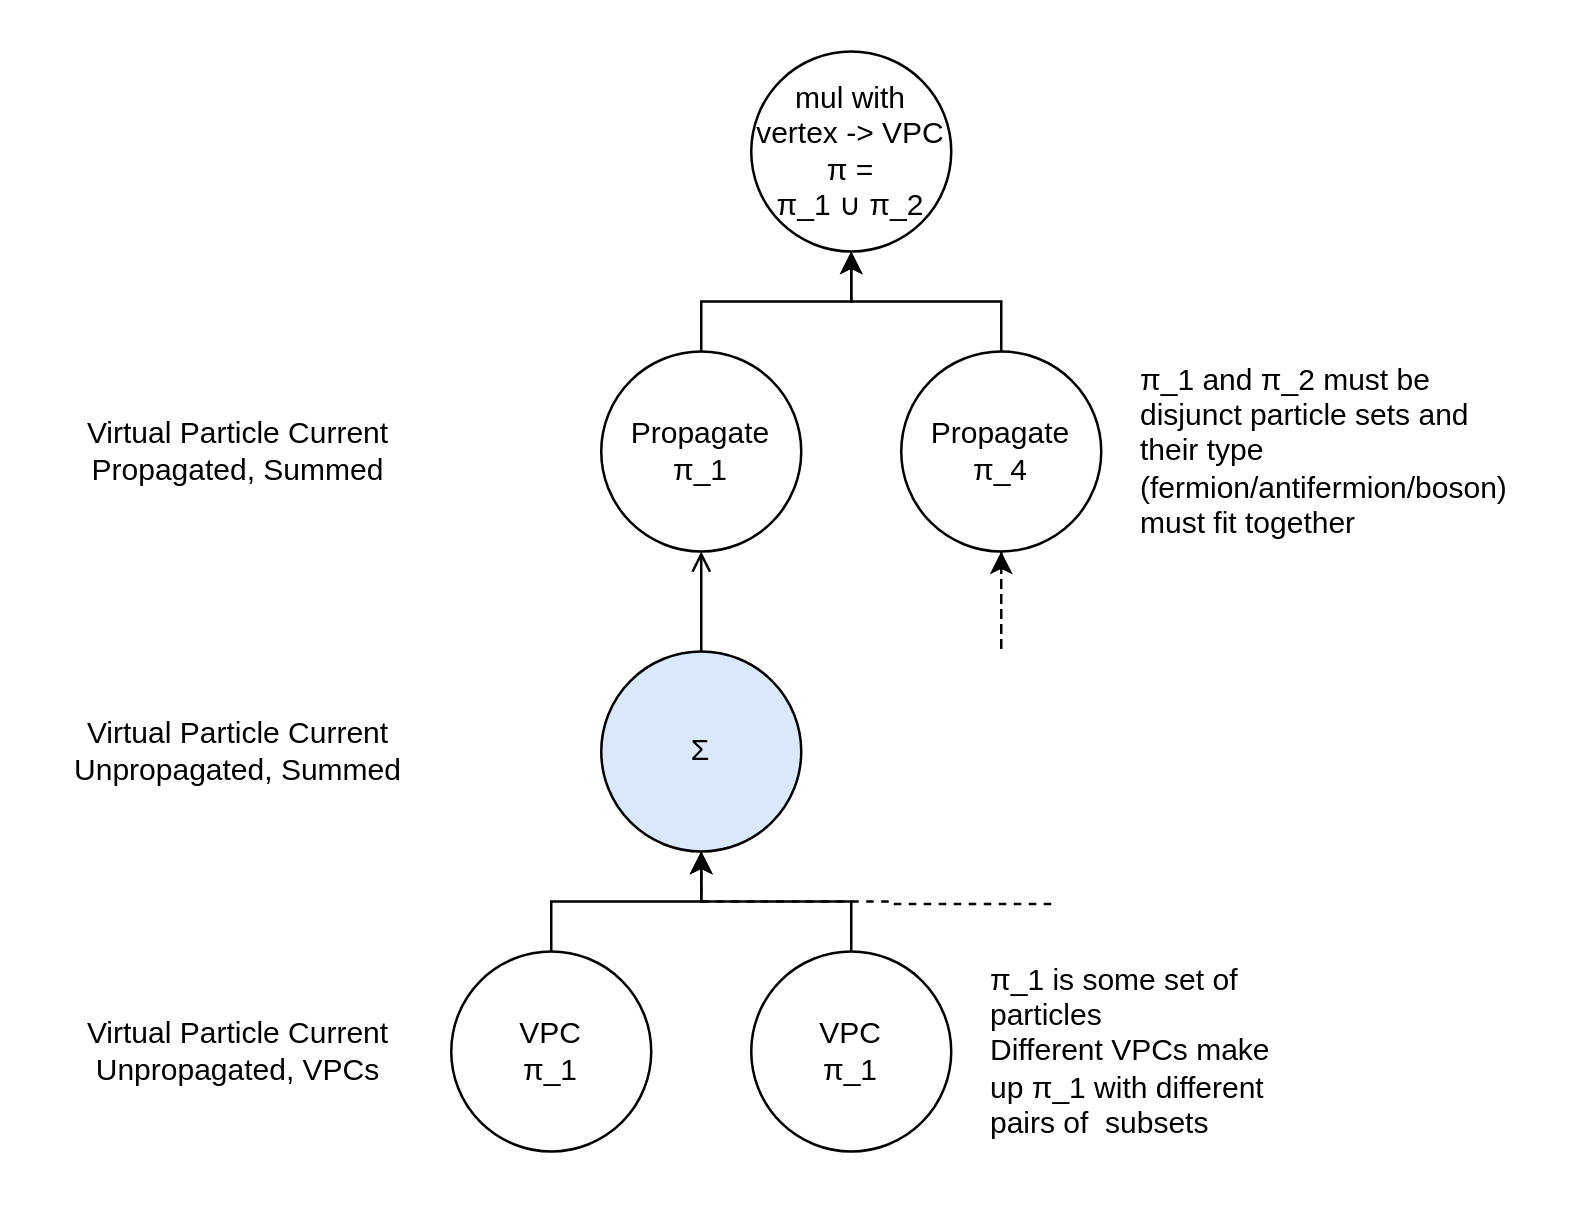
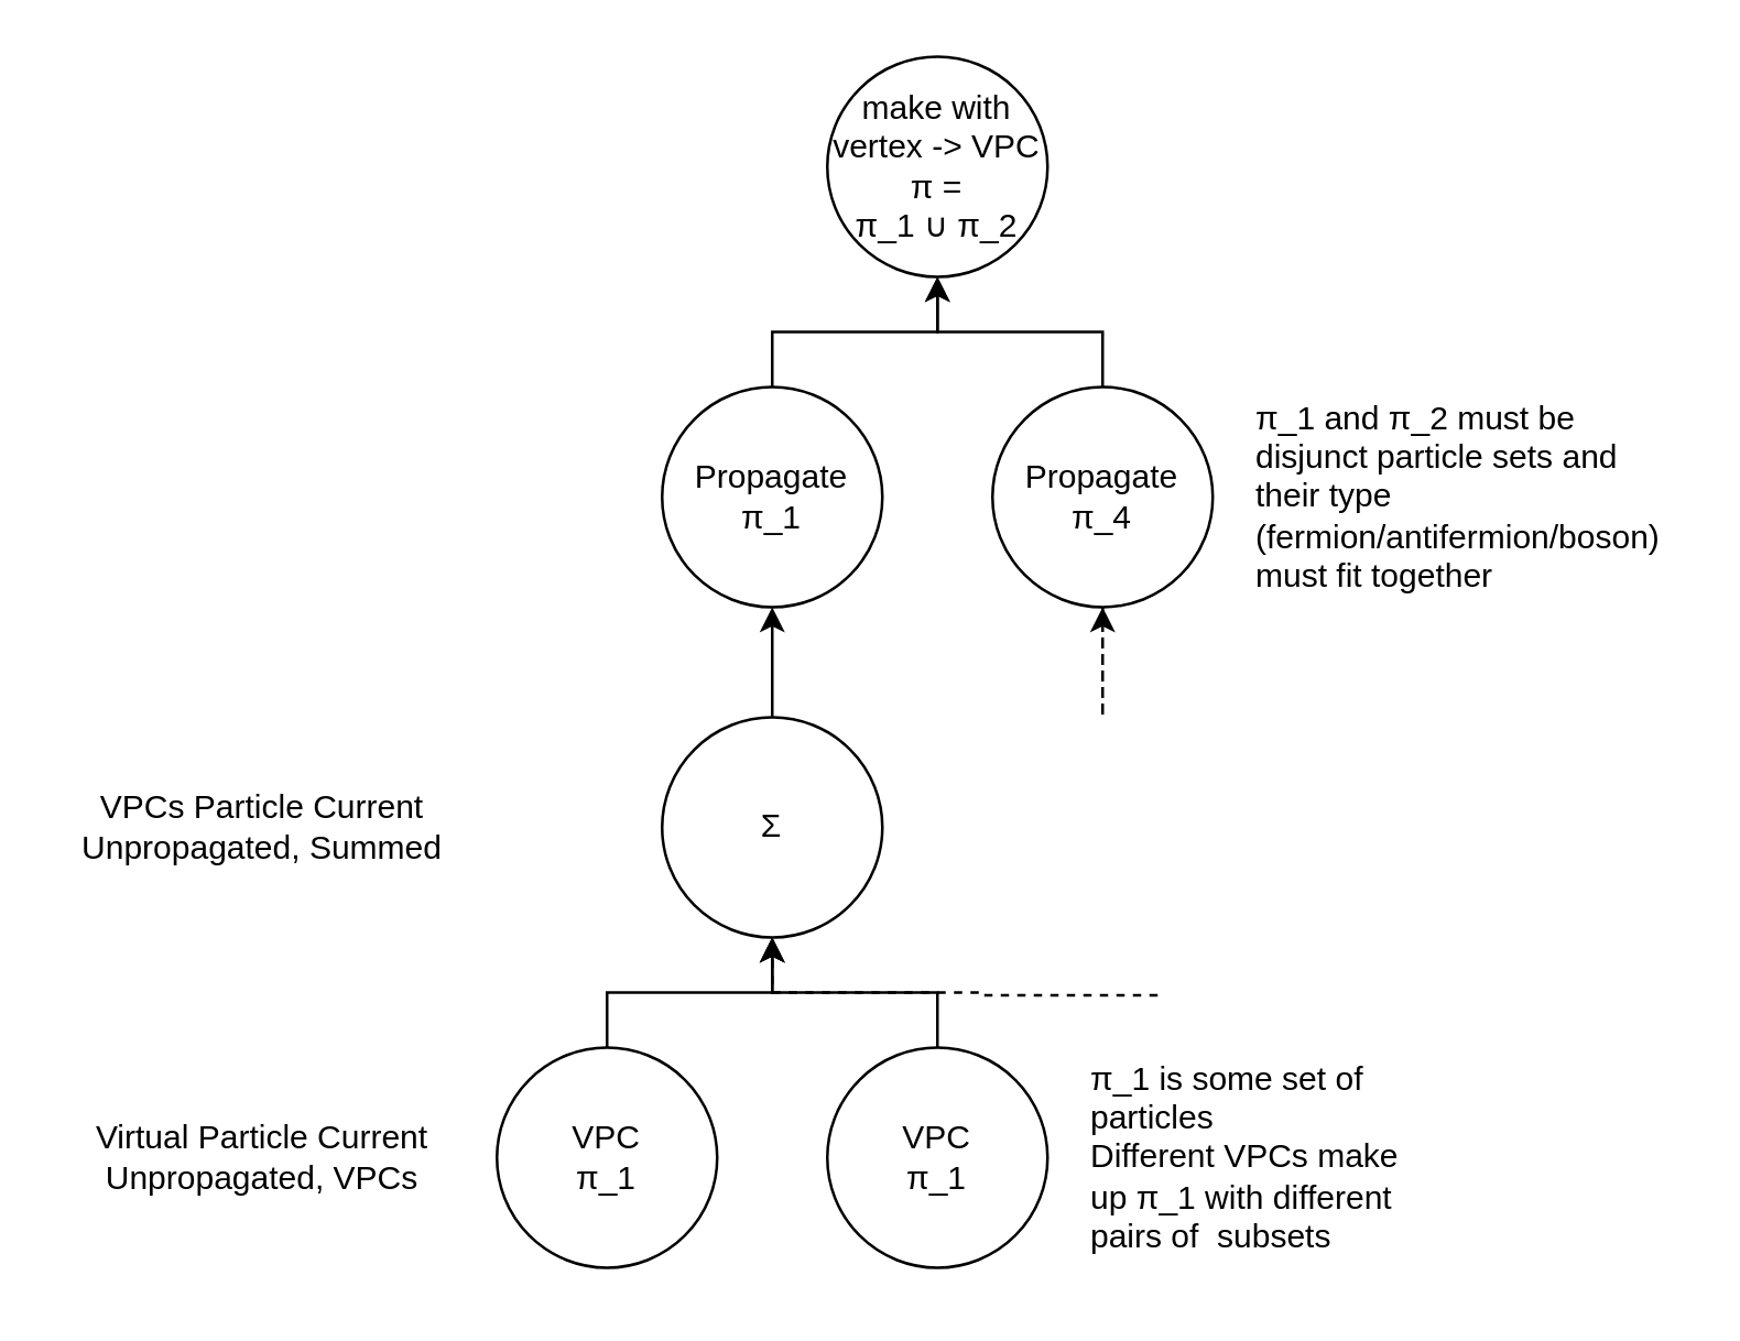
  <mxCell id="0" />
  <mxCell id="1" parent="0" />
  <mxCell id="2" style="edgeStyle=orthogonalEdgeStyle;rounded=0;orthogonalLoop=1;jettySize=auto;html=1;" edge="1" parent="1" source="3" target="7"><mxGeometry relative="1" as="geometry" /></mxCell>
  <mxCell id="3" value="VPC&lt;div&gt;π_1&lt;/div&gt;" style="ellipse;whiteSpace=wrap;html=1;aspect=fixed;" vertex="1" parent="1"><mxGeometry x="180" y="380" width="80" height="80" as="geometry" /></mxCell>
  <mxCell id="4" style="edgeStyle=orthogonalEdgeStyle;rounded=0;orthogonalLoop=1;jettySize=auto;html=1;" edge="1" parent="1" source="5" target="7"><mxGeometry relative="1" as="geometry" /></mxCell>
  <mxCell id="5" value="VPC&lt;div&gt;π_1&lt;/div&gt;" style="ellipse;whiteSpace=wrap;html=1;aspect=fixed;" vertex="1" parent="1"><mxGeometry x="300" y="380" width="80" height="80" as="geometry" /></mxCell>
- <mxCell id="6" style="edgeStyle=orthogonalEdgeStyle;rounded=0;orthogonalLoop=1;jettySize=auto;html=1;endArrow=open;" edge="1" parent="1" source="7" target="9"><mxGeometry relative="1" as="geometry" /></mxCell>
- <mxCell id="7" value="Σ" style="ellipse;whiteSpace=wrap;html=1;aspect=fixed;fillColor=#dae8fc;" vertex="1" parent="1"><mxGeometry x="240" y="260" width="80" height="80" as="geometry" /></mxCell>
+ <mxCell id="6" style="edgeStyle=orthogonalEdgeStyle;rounded=0;orthogonalLoop=1;jettySize=auto;html=1;" edge="1" parent="1" source="7" target="9"><mxGeometry relative="1" as="geometry" /></mxCell>
+ <mxCell id="7" value="Σ" style="ellipse;whiteSpace=wrap;html=1;aspect=fixed;" vertex="1" parent="1"><mxGeometry x="240" y="260" width="80" height="80" as="geometry" /></mxCell>
  <mxCell id="8" style="edgeStyle=orthogonalEdgeStyle;rounded=0;orthogonalLoop=1;jettySize=auto;html=1;" edge="1" parent="1" source="9" target="13"><mxGeometry relative="1" as="geometry" /></mxCell>
  <mxCell id="9" value="Propagate&lt;div&gt;π_1&lt;/div&gt;" style="ellipse;whiteSpace=wrap;html=1;aspect=fixed;" vertex="1" parent="1"><mxGeometry x="240" y="140" width="80" height="80" as="geometry" /></mxCell>
  <mxCell id="10" style="edgeStyle=orthogonalEdgeStyle;rounded=0;orthogonalLoop=1;jettySize=auto;html=1;" edge="1" parent="1" source="12" target="13"><mxGeometry relative="1" as="geometry" /></mxCell>
  <mxCell id="11" style="edgeStyle=orthogonalEdgeStyle;rounded=0;orthogonalLoop=1;jettySize=auto;html=1;dashed=1;" edge="1" parent="1" source="12"><mxGeometry relative="1" as="geometry"><mxPoint x="400" y="220" as="targetPoint" /><Array as="points"><mxPoint x="400" y="260" /><mxPoint x="400" y="260" /></Array></mxGeometry></mxCell>
  <mxCell id="12" value="Propagate&lt;div&gt;π_4&lt;/div&gt;" style="ellipse;whiteSpace=wrap;html=1;aspect=fixed;" vertex="1" parent="1"><mxGeometry x="360" y="140" width="80" height="80" as="geometry" /></mxCell>
- <mxCell id="13" value="mul with vertex&lt;span style=&quot;background-color: initial;&quot;&gt;&amp;nbsp;-&amp;gt; VPC&lt;/span&gt;&lt;div&gt;&lt;div&gt;π =&lt;/div&gt;&lt;div&gt;π_1&amp;nbsp;&lt;span style=&quot;background-color: initial;&quot;&gt;∪ π_2&lt;/span&gt;&lt;/div&gt;&lt;/div&gt;" style="ellipse;whiteSpace=wrap;html=1;aspect=fixed;" vertex="1" parent="1"><mxGeometry x="300" y="20" width="80" height="80" as="geometry" /></mxCell>
+ <mxCell id="13" value="make with vertex&lt;span style=&quot;background-color: initial;&quot;&gt;&amp;nbsp;-&amp;gt; VPC&lt;/span&gt;&lt;div&gt;&lt;div&gt;π =&lt;/div&gt;&lt;div&gt;π_1&amp;nbsp;&lt;span style=&quot;background-color: initial;&quot;&gt;∪ π_2&lt;/span&gt;&lt;/div&gt;&lt;/div&gt;" style="ellipse;whiteSpace=wrap;html=1;aspect=fixed;" vertex="1" parent="1"><mxGeometry x="300" y="20" width="80" height="80" as="geometry" /></mxCell>
  <mxCell id="14" style="edgeStyle=orthogonalEdgeStyle;rounded=0;orthogonalLoop=1;jettySize=auto;html=1;entryX=0.5;entryY=1;entryDx=0;entryDy=0;dashed=1;" edge="1" parent="1" target="7"><mxGeometry relative="1" as="geometry"><mxPoint x="420" y="361" as="sourcePoint" /><mxPoint x="290" y="350" as="targetPoint" /><Array as="points"><mxPoint x="356" y="361" /><mxPoint x="280" y="360" /></Array></mxGeometry></mxCell>
  <mxCell id="15" value="Virtual Particle Current&lt;div&gt;Unpropagated, VPCs&lt;/div&gt;" style="text;html=1;align=center;verticalAlign=middle;whiteSpace=wrap;rounded=0;" vertex="1" parent="1"><mxGeometry y="405" width="150" height="30" as="geometry" x="20" /></mxCell>
- <mxCell id="16" value="Virtual Particle Current&lt;div&gt;Unpropagated, Summed&lt;/div&gt;" style="text;html=1;align=center;verticalAlign=middle;whiteSpace=wrap;rounded=0;" vertex="1" parent="1"><mxGeometry y="285" width="150" height="30" as="geometry" x="20" /></mxCell>
- <mxCell id="17" value="Virtual Particle Current&lt;div&gt;Propagated, Summed&lt;/div&gt;" style="text;html=1;align=center;verticalAlign=middle;whiteSpace=wrap;rounded=0;" vertex="1" parent="1"><mxGeometry y="165" width="150" height="30" as="geometry" x="20" /></mxCell>
+ <mxCell id="16" value="VPCs Particle Current&lt;div&gt;Unpropagated, Summed&lt;/div&gt;" style="text;html=1;align=center;verticalAlign=middle;whiteSpace=wrap;rounded=0;" vertex="1" parent="1"><mxGeometry y="285" width="150" height="30" as="geometry" x="20" /></mxCell>
  <mxCell id="18" value="π_1 is some set of particles&lt;div&gt;Different VPCs make up π_1 with different pairs of&amp;nbsp; subsets&lt;/div&gt;" style="text;strokeColor=none;fillColor=none;align=left;verticalAlign=middle;spacingLeft=4;spacingRight=4;overflow=hidden;points=[[0,0.5],[1,0.5]];portConstraint=eastwest;rotatable=0;whiteSpace=wrap;html=1;" vertex="1" parent="1"><mxGeometry x="390" y="375" width="130" height="90" as="geometry" /></mxCell>
  <mxCell id="19" value="π_1 and π_2 must be disjunct particle sets and their type (fermion/antifermion/boson) must fit together" style="text;strokeColor=none;fillColor=none;align=left;verticalAlign=middle;spacingLeft=4;spacingRight=4;overflow=hidden;points=[[0,0.5],[1,0.5]];portConstraint=eastwest;rotatable=0;whiteSpace=wrap;html=1;" vertex="1" parent="1"><mxGeometry x="450" y="127.5" width="160" height="105" as="geometry" /></mxCell>
